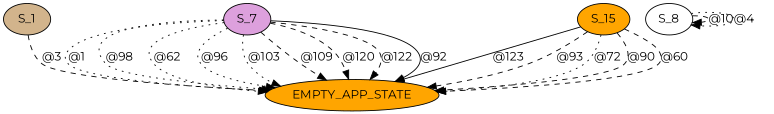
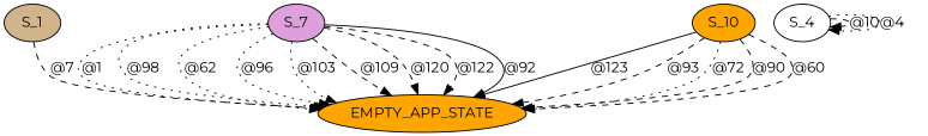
  digraph {
    fontname=Montserrat
    node [fillcolor=orange fontname=Montserrat style=filled]
    edge [fontname=Montserrat style=dashed]
    S_1 [fillcolor=tan]
    EMPTY_APP_STATE
-   S_4 [fillcolor=white label=S_8]
+   S_4 [fillcolor=white]
    S_7 [fillcolor=plum]
-   S_10 [label=S_15]
-   S_1 -> EMPTY_APP_STATE [label="@3"]
+   S_10
+   S_1 -> EMPTY_APP_STATE [label="@7"]
    S_4 -> S_4 [label="@10"]
    S_4 -> S_4 [label="@4" style=dotted]
    S_7 -> EMPTY_APP_STATE [label="@1" style=dotted]
    S_7 -> EMPTY_APP_STATE [label="@98" style=dotted]
    S_7 -> EMPTY_APP_STATE [label="@62" style=dotted]
    S_7 -> EMPTY_APP_STATE [label="@96" style=dotted]
    S_7 -> EMPTY_APP_STATE [label="@103" style=dotted]
    S_7 -> EMPTY_APP_STATE [label="@109"]
    S_7 -> EMPTY_APP_STATE [label="@120"]
    S_7 -> EMPTY_APP_STATE [label="@122"]
    S_7 -> EMPTY_APP_STATE [label="@92" style=solid]
    S_10 -> EMPTY_APP_STATE [label="@123" style=solid]
    S_10 -> EMPTY_APP_STATE [label="@93"]
    S_10 -> EMPTY_APP_STATE [label="@72" style=dotted]
    S_10 -> EMPTY_APP_STATE [label="@90"]
    S_10 -> EMPTY_APP_STATE [label="@60"]
  }
